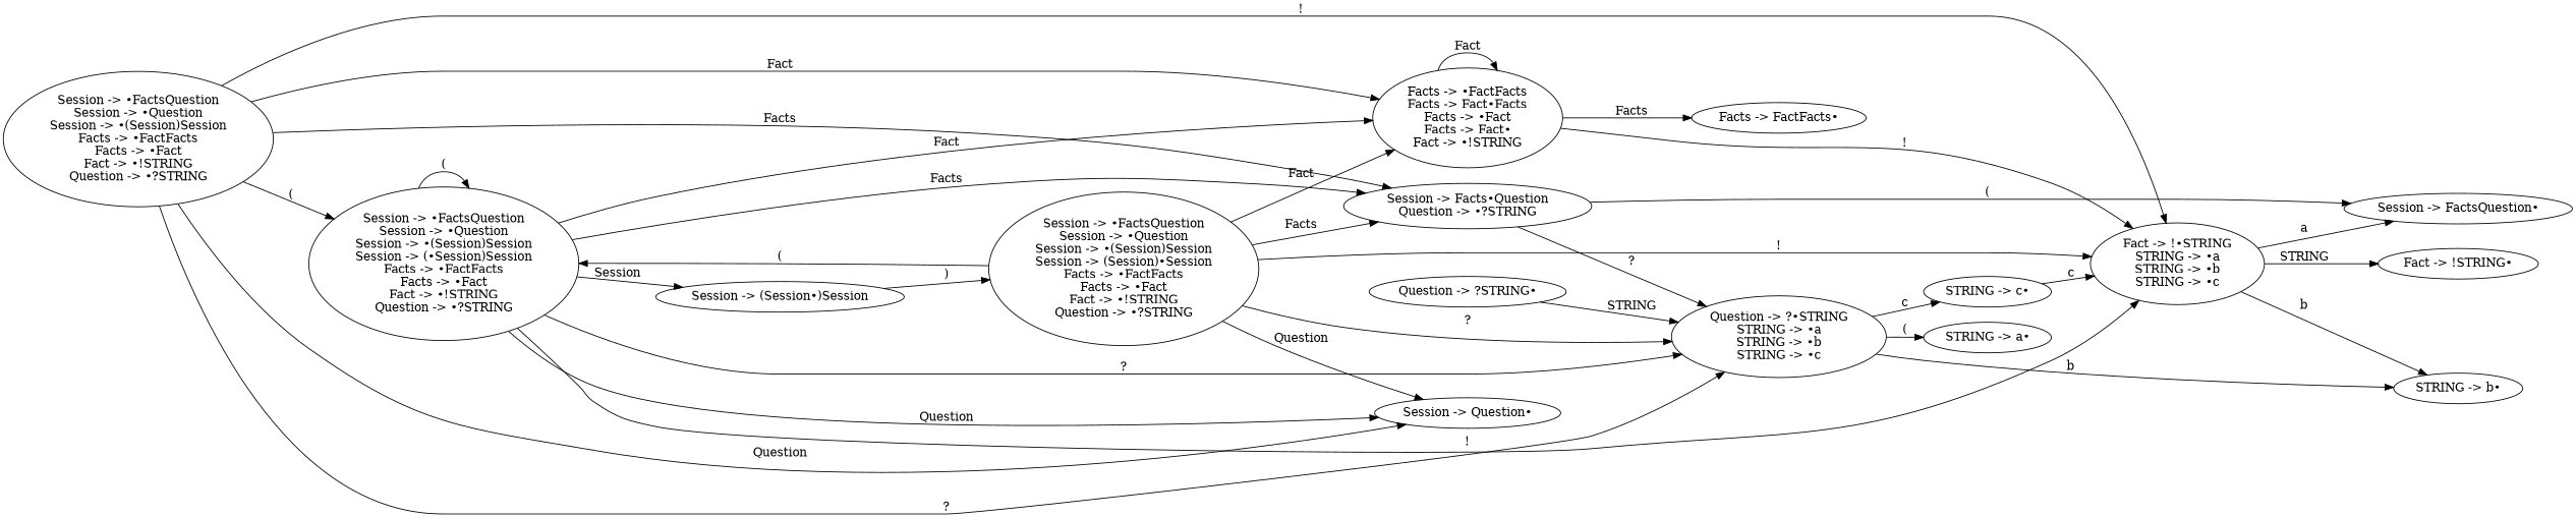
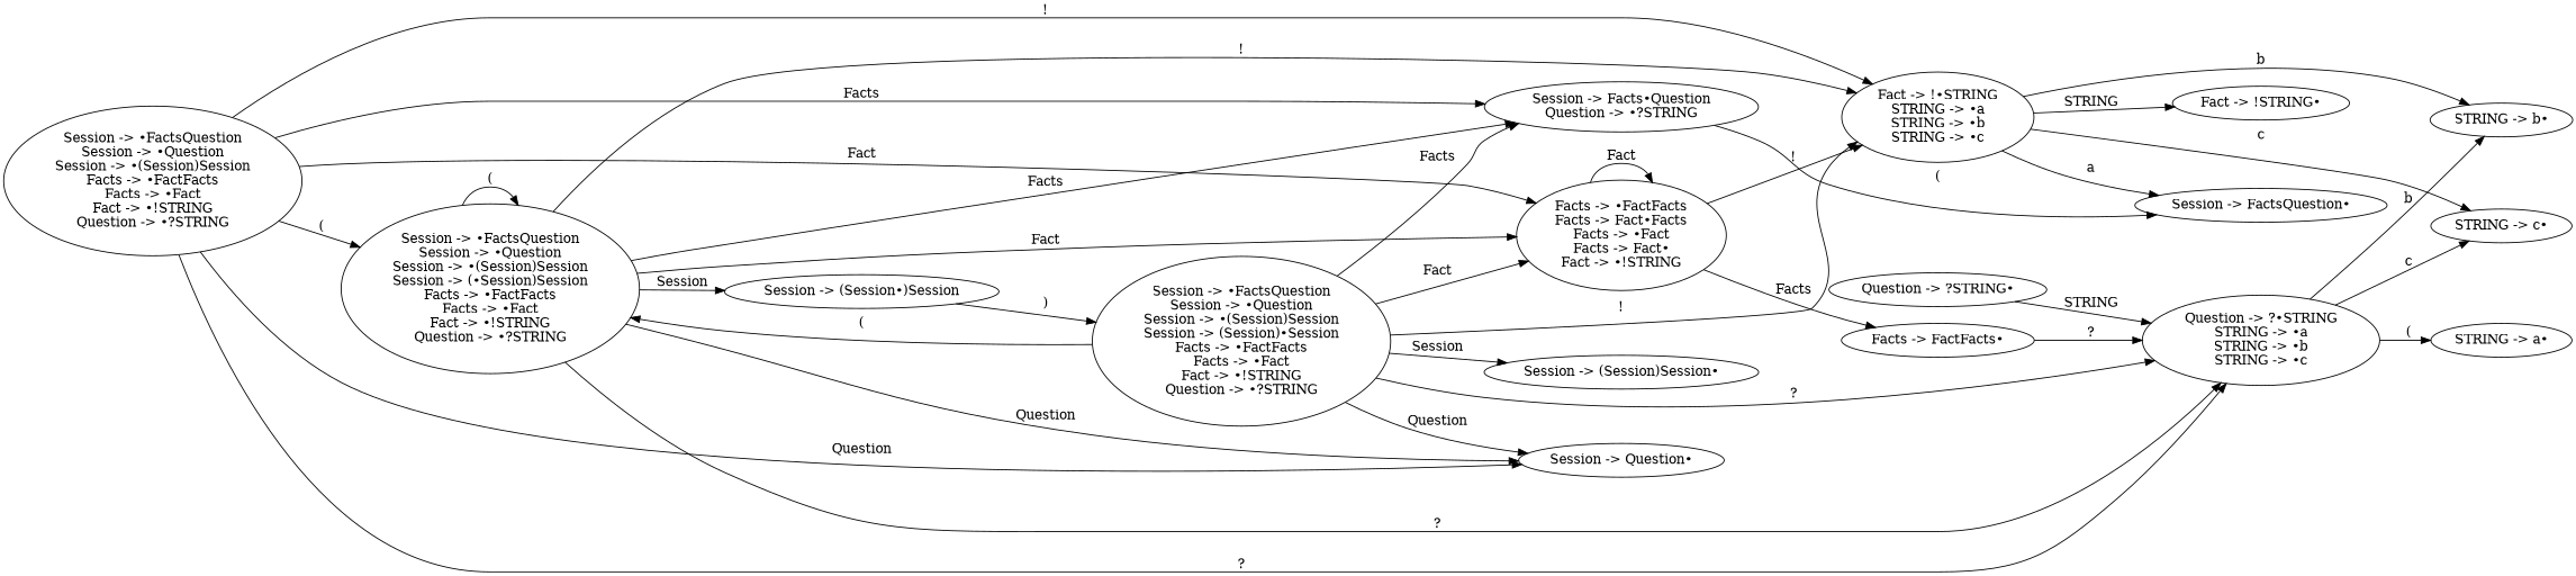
  digraph {
    rankdir=LR
    n1 [label="Session -> &bull;FactsQuestion\nSession -> &bull;Question\nSession -> &bull;(Session)Session\nFacts -> &bull;FactFacts\nFacts -> &bull;Fact\nFact -> &bull;!STRING\nQuestion -> &bull;?STRING"]
    n2 [label="Session -> Facts&bull;Question\nQuestion -> &bull;?STRING"]
    n3 [label="Session -> Question&bull;"]
    n4 [label="Session -> &bull;FactsQuestion\nSession -> &bull;Question\nSession -> &bull;(Session)Session\nSession -> (&bull;Session)Session\nFacts -> &bull;FactFacts\nFacts -> &bull;Fact\nFact -> &bull;!STRING\nQuestion -> &bull;?STRING"]
    n5 [label="Facts -> &bull;FactFacts\nFacts -> Fact&bull;Facts\nFacts -> &bull;Fact\nFacts -> Fact&bull;\nFact -> &bull;!STRING"]
    n6 [label="Fact -> !&bull;STRING\nSTRING -> &bull;a\nSTRING -> &bull;b\nSTRING -> &bull;c"]
    n7 [label="Question -> ?&bull;STRING\nSTRING -> &bull;a\nSTRING -> &bull;b\nSTRING -> &bull;c"]
    n8 [label="Session -> FactsQuestion&bull;"]
    n9 [label="Session -> (Session&bull;)Session"]
    n10 [label="Facts -> FactFacts&bull;"]
    n11 [label="Fact -> !STRING&bull;"]
    n12 [label="STRING -> b&bull;"]
    n13 [label="STRING -> c&bull;"]
    n14 [label="STRING -> a&bull;"]
    n15 [label="Session -> &bull;FactsQuestion\nSession -> &bull;Question\nSession -> &bull;(Session)Session\nSession -> (Session)&bull;Session\nFacts -> &bull;FactFacts\nFacts -> &bull;Fact\nFact -> &bull;!STRING\nQuestion -> &bull;?STRING"]
+   n16 [label="Session -> (Session)Session&bull;"]
    n17 [label="Question -> ?STRING&bull;"]
    n1 -> n2 [label=Facts]
    n1 -> n3 [label=Question]
    n1 -> n4 [label="("]
    n1 -> n5 [label=Fact]
    n1 -> n6 [label="!"]
    n1 -> n7 [label="?"]
-   n2 -> n7 [label="?"]
+   n10 -> n7 [label="?"]
    n2 -> n8 [label="("]
    n4 -> n2 [label=Facts]
    n4 -> n3 [label=Question]
    n4 -> n4 [label="("]
    n4 -> n5 [label=Fact]
    n4 -> n6 [label="!"]
    n4 -> n7 [label="?"]
    n4 -> n9 [label=Session]
    n5 -> n5 [label=Fact]
    n5 -> n6 [label="!"]
    n5 -> n10 [label=Facts]
    n6 -> n8 [label=a]
    n6 -> n11 [label=STRING]
    n6 -> n12 [label=b]
-   n13 -> n6 [label=c]
+   n6 -> n13 [label=c]
    n7 -> n12 [label=b]
    n7 -> n13 [label=c]
    n7 -> n14 [label="("]
    n9 -> n15 [label=")"]
    n15 -> n2 [label=Facts]
    n15 -> n3 [label=Question]
    n15 -> n4 [label="("]
    n15 -> n5 [label=Fact]
    n15 -> n6 [label="!"]
    n15 -> n7 [label="?"]
+   n15 -> n16 [label=Session]
    n17 -> n7 [label=STRING]
  }
